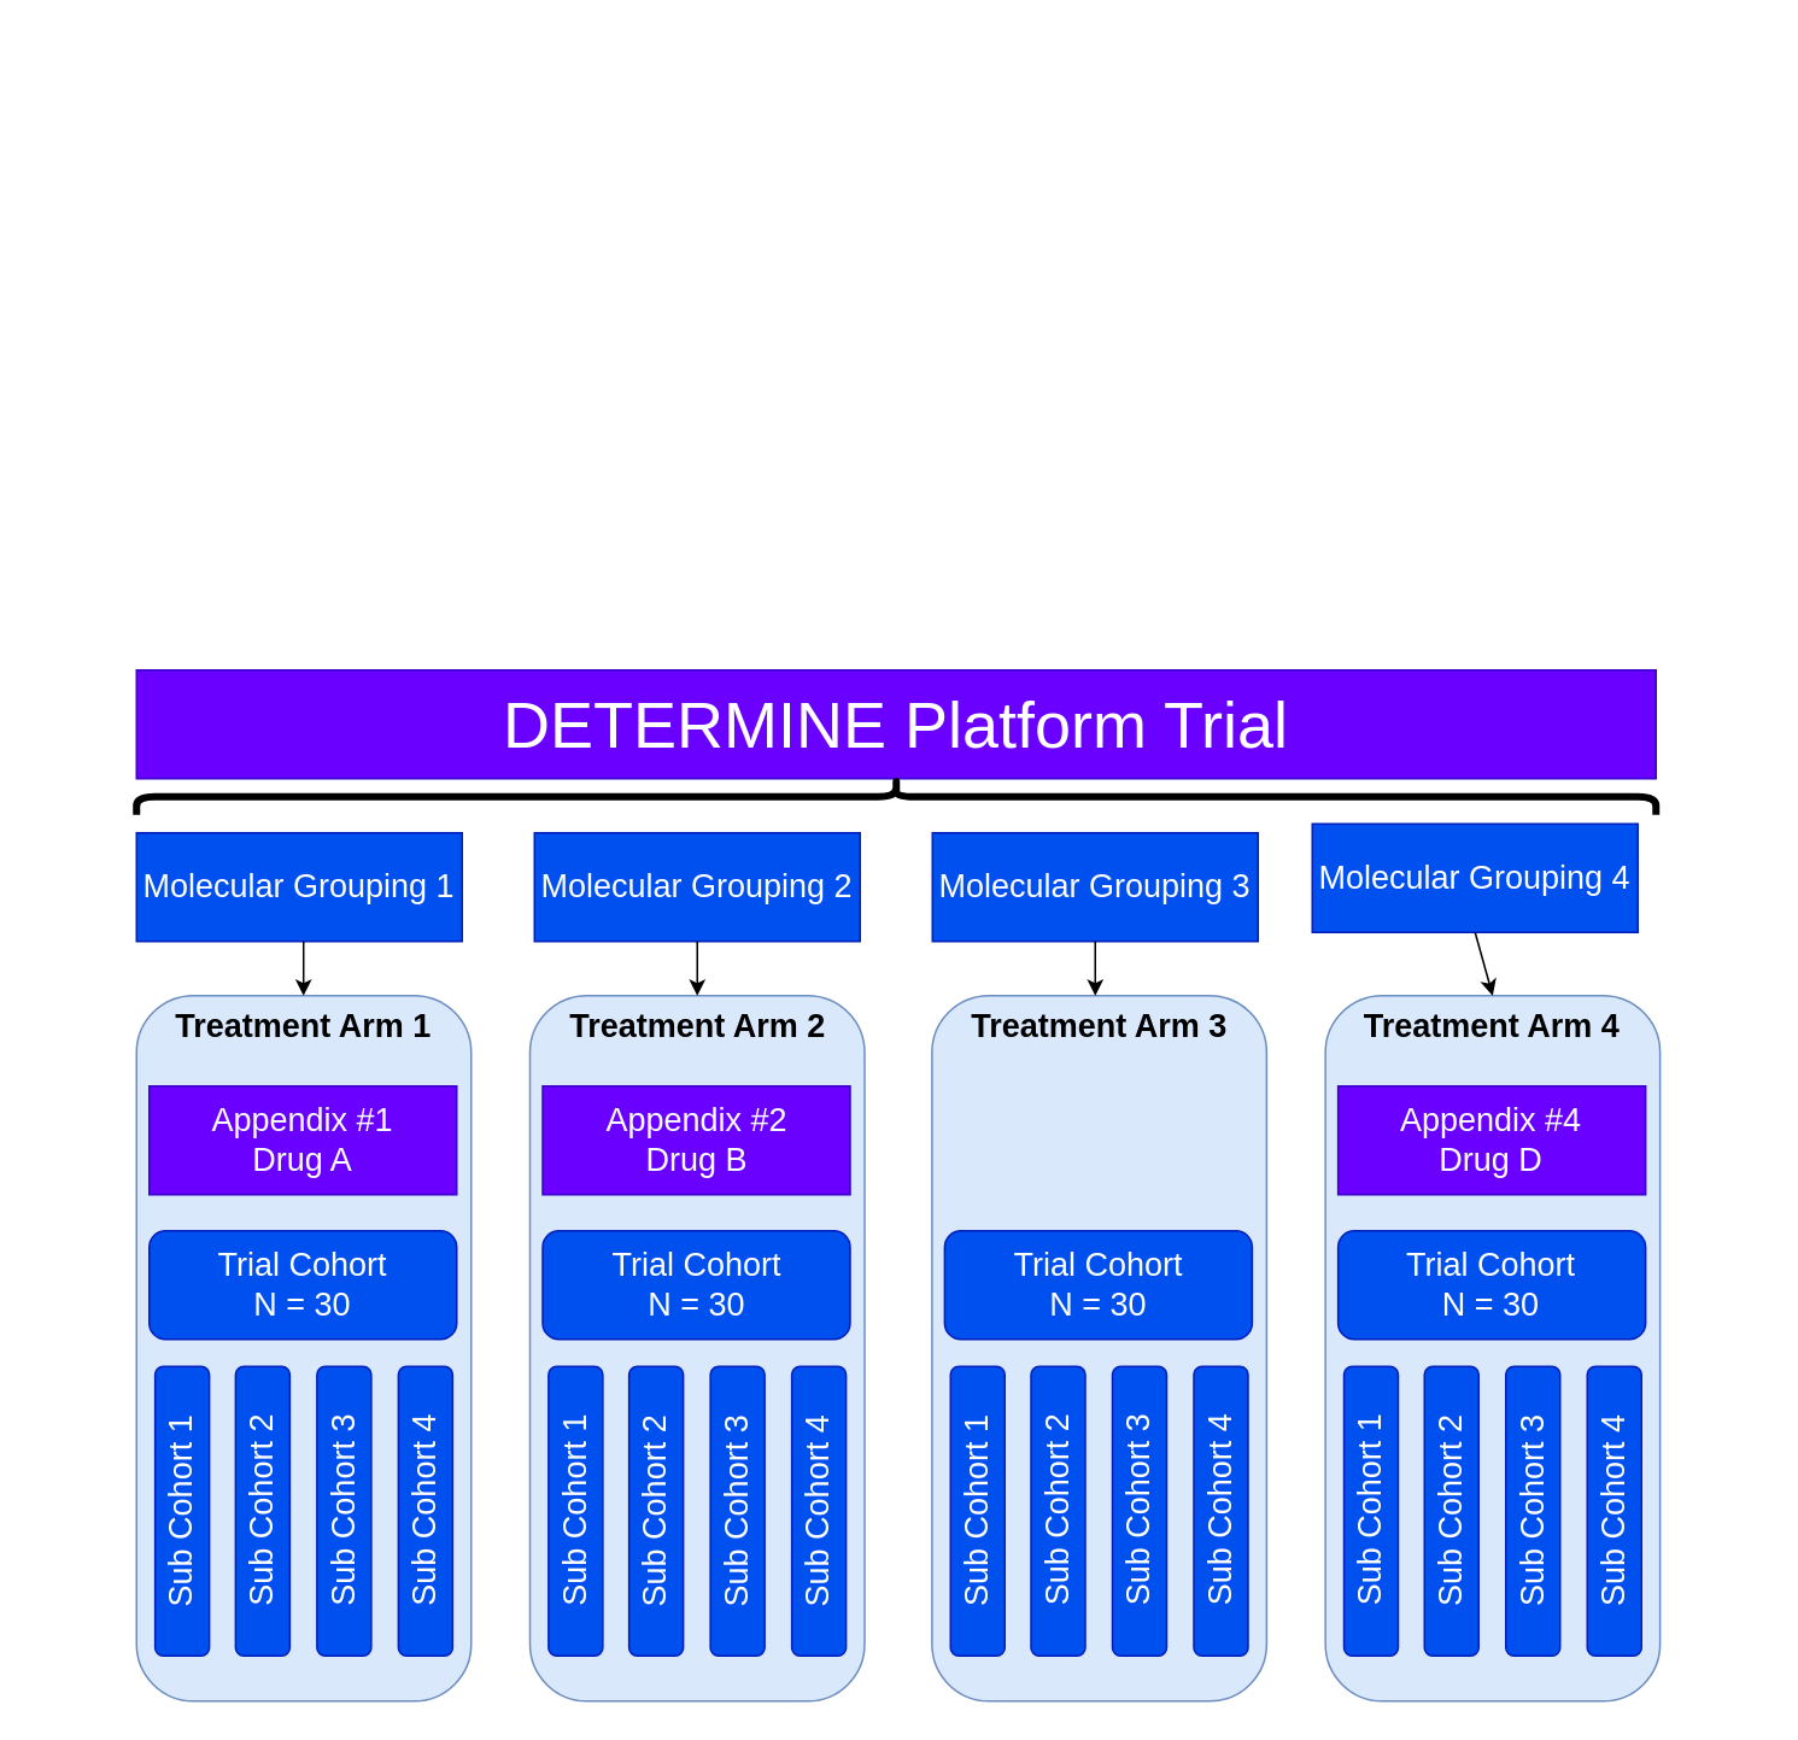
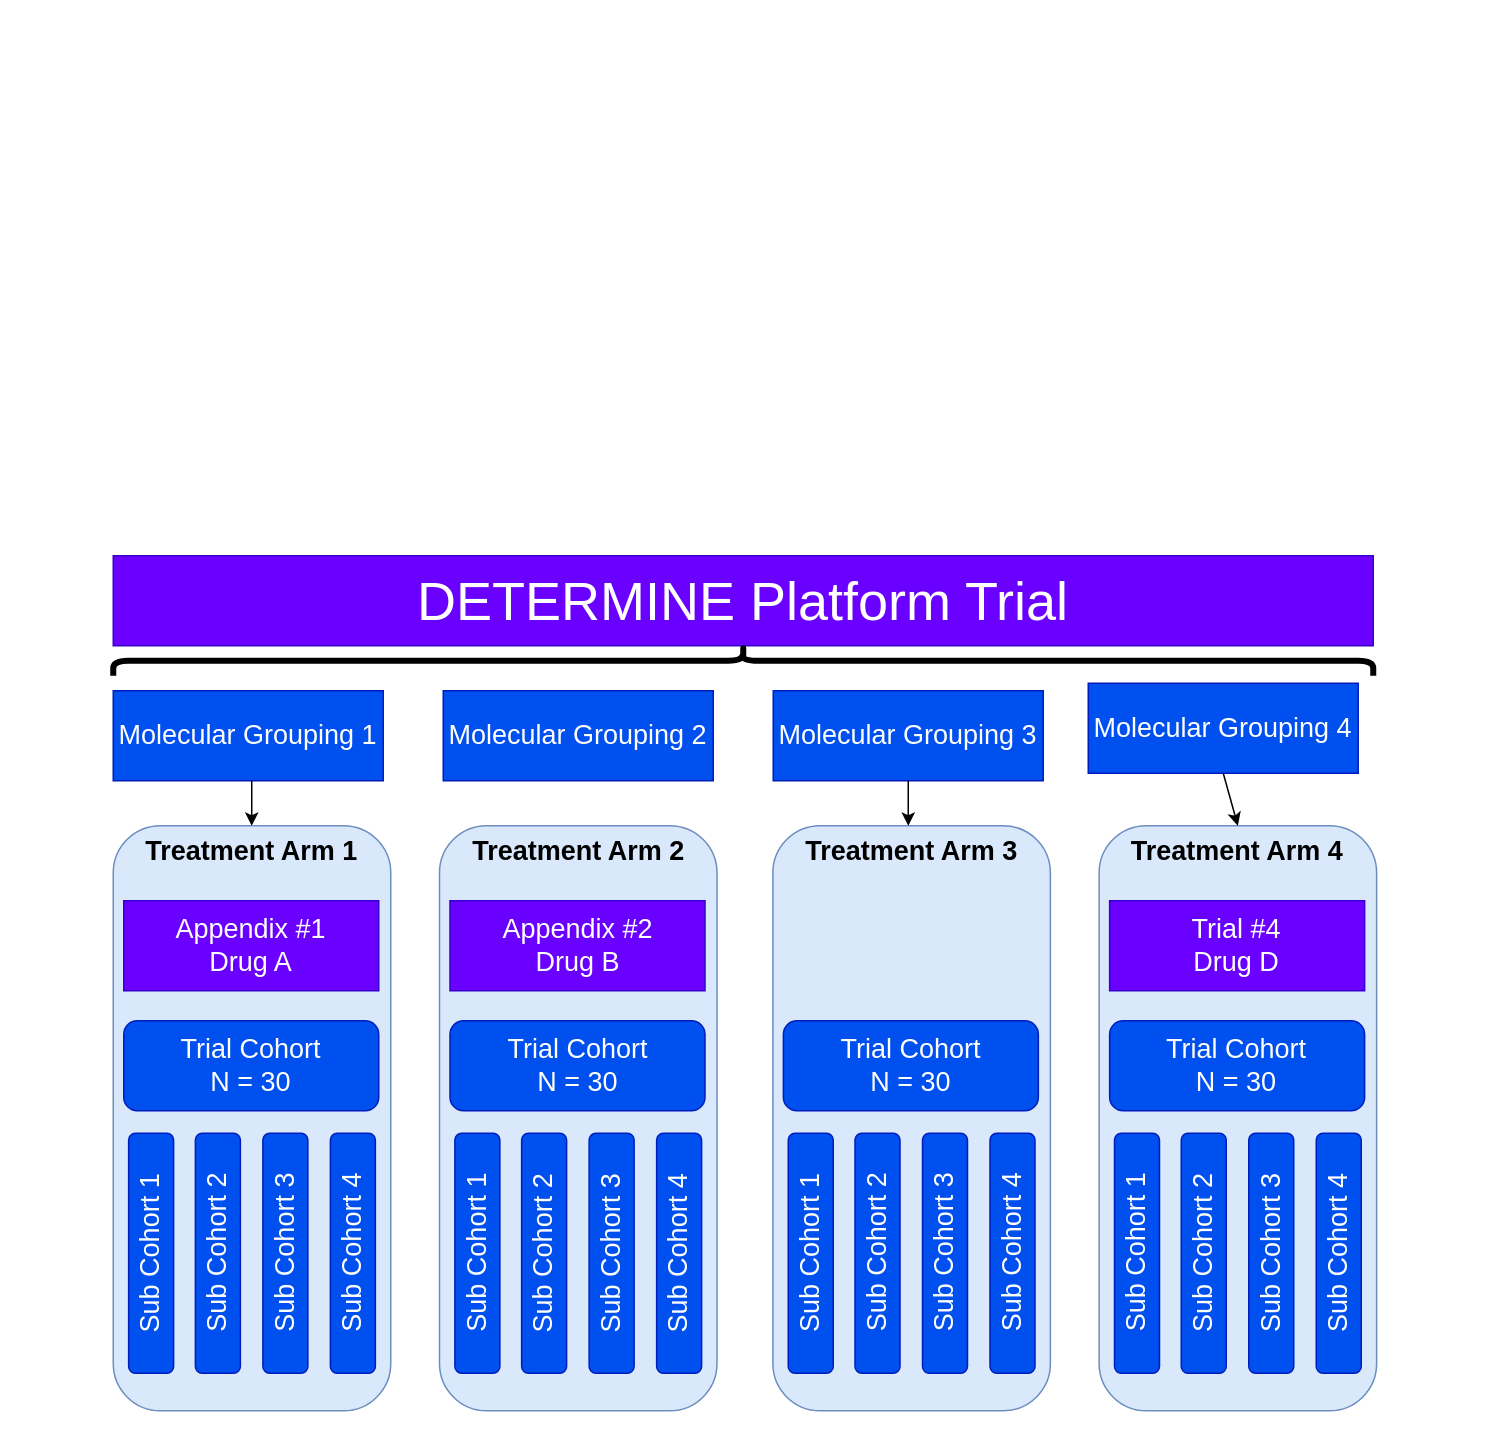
  <mxCell id="0" />
  <mxCell id="1" parent="0" />
  <mxCell id="2" value="DETERMINE Platform Trial" style="rounded=0;whiteSpace=wrap;html=1;fontSize=36;fillColor=#6a00ff;fontColor=#ffffff;strokeColor=#3700CC;" vertex="1" parent="1"><mxGeometry x="75" y="370" width="840" height="60" as="geometry" /></mxCell>
  <mxCell id="3" value="Molecular Grouping 1" style="rounded=0;whiteSpace=wrap;html=1;fillColor=#0050ef;fontColor=#ffffff;strokeColor=#001DBC;fontSize=18;" vertex="1" parent="1"><mxGeometry x="75" y="460" width="180" height="60" as="geometry" /></mxCell>
  <mxCell id="4" value="Molecular Grouping 2" style="rounded=0;whiteSpace=wrap;html=1;fillColor=#0050ef;fontColor=#ffffff;strokeColor=#001DBC;fontSize=18;" vertex="1" parent="1"><mxGeometry x="295" y="460" width="180" height="60" as="geometry" /></mxCell>
  <mxCell id="5" value="Molecular Grouping 3" style="rounded=0;whiteSpace=wrap;html=1;fillColor=#0050ef;fontColor=#ffffff;strokeColor=#001DBC;fontSize=18;" vertex="1" parent="1"><mxGeometry x="515" y="460" width="180" height="60" as="geometry" /></mxCell>
  <mxCell id="6" value="Molecular Grouping 4" style="rounded=0;whiteSpace=wrap;html=1;fillColor=#0050ef;fontColor=#ffffff;strokeColor=#001DBC;fontSize=18;" vertex="1" parent="1"><mxGeometry x="725" y="455" width="180" height="60" as="geometry" /></mxCell>
  <mxCell id="7" value="&lt;b&gt;Treatment Arm 1&lt;/b&gt;" style="rounded=1;whiteSpace=wrap;html=1;fontSize=18;labelPosition=center;verticalLabelPosition=middle;align=center;verticalAlign=top;arcSize=17;horizontal=1;fillColor=#dae8fc;strokeColor=#6c8ebf;" vertex="1" parent="1"><mxGeometry x="75" y="550" width="185" height="390" as="geometry" /></mxCell>
  <mxCell id="8" value="Appendix #1 &lt;br&gt;Drug A" style="rounded=0;whiteSpace=wrap;html=1;fontSize=18;fillColor=#6a00ff;fontColor=#ffffff;strokeColor=#3700CC;" vertex="1" parent="1"><mxGeometry x="82" y="600" width="170" height="60" as="geometry" /></mxCell>
  <mxCell id="9" value="Trial Cohort&lt;br style=&quot;font-size: 18px;&quot;&gt;N = 30" style="rounded=1;whiteSpace=wrap;html=1;fontSize=18;fillColor=#0050ef;fontColor=#ffffff;strokeColor=#001DBC;" vertex="1" parent="1"><mxGeometry x="82" y="680" width="170" height="60" as="geometry" /></mxCell>
  <mxCell id="10" value="Sub Cohort 1" style="rounded=1;whiteSpace=wrap;html=1;rotation=-90;fillColor=#0050ef;fontColor=#ffffff;strokeColor=#001DBC;fontSize=18;" vertex="1" parent="1"><mxGeometry x="20.25" y="820" width="160" height="30" as="geometry" /></mxCell>
  <mxCell id="11" value="Sub Cohort 2" style="rounded=1;whiteSpace=wrap;html=1;rotation=-90;fillColor=#0050ef;fontColor=#ffffff;strokeColor=#001DBC;fontSize=18;" vertex="1" parent="1"><mxGeometry x="64.75" y="820" width="160" height="30" as="geometry" /></mxCell>
  <mxCell id="12" value="Sub Cohort 3" style="rounded=1;whiteSpace=wrap;html=1;rotation=-90;fillColor=#0050ef;fontColor=#ffffff;strokeColor=#001DBC;fontSize=18;" vertex="1" parent="1"><mxGeometry x="109.75" y="820" width="160" height="30" as="geometry" /></mxCell>
  <mxCell id="13" value="Sub Cohort 4" style="rounded=1;whiteSpace=wrap;html=1;rotation=-90;fillColor=#0050ef;fontColor=#ffffff;strokeColor=#001DBC;fontSize=18;" vertex="1" parent="1"><mxGeometry x="154.75" y="820" width="160" height="30" as="geometry" /></mxCell>
  <mxCell id="14" value="&lt;b&gt;Treatment Arm 2&lt;/b&gt;" style="rounded=1;whiteSpace=wrap;html=1;fontSize=18;labelPosition=center;verticalLabelPosition=middle;align=center;verticalAlign=top;arcSize=17;horizontal=1;fillColor=#dae8fc;strokeColor=#6c8ebf;" vertex="1" parent="1"><mxGeometry x="292.5" y="550" width="185" height="390" as="geometry" /></mxCell>
  <mxCell id="15" value="Appendix #2 &lt;br&gt;Drug B" style="rounded=0;whiteSpace=wrap;html=1;fontSize=18;fillColor=#6a00ff;fontColor=#ffffff;strokeColor=#3700CC;" vertex="1" parent="1"><mxGeometry x="299.5" y="600" width="170" height="60" as="geometry" /></mxCell>
  <mxCell id="16" value="Trial Cohort&lt;br style=&quot;font-size: 18px;&quot;&gt;N = 30" style="rounded=1;whiteSpace=wrap;html=1;fontSize=18;fillColor=#0050ef;fontColor=#ffffff;strokeColor=#001DBC;" vertex="1" parent="1"><mxGeometry x="299.5" y="680" width="170" height="60" as="geometry" /></mxCell>
  <mxCell id="17" value="Sub Cohort 1" style="rounded=1;whiteSpace=wrap;html=1;rotation=-90;fillColor=#0050ef;fontColor=#ffffff;strokeColor=#001DBC;fontSize=18;" vertex="1" parent="1"><mxGeometry x="237.75" y="820" width="160" height="30" as="geometry" /></mxCell>
  <mxCell id="18" value="Sub Cohort 2" style="rounded=1;whiteSpace=wrap;html=1;rotation=-90;fillColor=#0050ef;fontColor=#ffffff;strokeColor=#001DBC;fontSize=18;" vertex="1" parent="1"><mxGeometry x="282.25" y="820" width="160" height="30" as="geometry" /></mxCell>
  <mxCell id="19" value="Sub Cohort 3" style="rounded=1;whiteSpace=wrap;html=1;rotation=-90;fillColor=#0050ef;fontColor=#ffffff;strokeColor=#001DBC;fontSize=18;" vertex="1" parent="1"><mxGeometry x="327.25" y="820" width="160" height="30" as="geometry" /></mxCell>
  <mxCell id="20" value="Sub Cohort 4" style="rounded=1;whiteSpace=wrap;html=1;rotation=-90;fillColor=#0050ef;fontColor=#ffffff;strokeColor=#001DBC;fontSize=18;" vertex="1" parent="1"><mxGeometry x="372.25" y="820" width="160" height="30" as="geometry" /></mxCell>
  <mxCell id="21" value="&lt;b&gt;Treatment Arm 3&lt;/b&gt;" style="rounded=1;whiteSpace=wrap;html=1;fontSize=18;labelPosition=center;verticalLabelPosition=middle;align=center;verticalAlign=top;arcSize=17;horizontal=1;fillColor=#dae8fc;strokeColor=#6c8ebf;" vertex="1" parent="1"><mxGeometry x="514.75" y="550" width="185" height="390" as="geometry" /></mxCell>
  <mxCell id="22" value="Trial Cohort&lt;br style=&quot;font-size: 18px;&quot;&gt;N = 30" style="rounded=1;whiteSpace=wrap;html=1;fontSize=18;fillColor=#0050ef;fontColor=#ffffff;strokeColor=#001DBC;" vertex="1" parent="1"><mxGeometry x="521.75" y="680" width="170" height="60" as="geometry" /></mxCell>
  <mxCell id="23" value="Sub Cohort 1" style="rounded=1;whiteSpace=wrap;html=1;rotation=-90;fillColor=#0050ef;fontColor=#ffffff;strokeColor=#001DBC;fontSize=18;" vertex="1" parent="1"><mxGeometry x="460" y="820" width="160" height="30" as="geometry" /></mxCell>
  <mxCell id="24" value="Sub Cohort 2" style="rounded=1;whiteSpace=wrap;html=1;rotation=-90;fillColor=#0050ef;fontColor=#ffffff;strokeColor=#001DBC;fontSize=18;" vertex="1" parent="1"><mxGeometry x="504.5" y="820" width="160" height="30" as="geometry" /></mxCell>
  <mxCell id="25" value="Sub Cohort 3" style="rounded=1;whiteSpace=wrap;html=1;rotation=-90;fillColor=#0050ef;fontColor=#ffffff;strokeColor=#001DBC;fontSize=18;" vertex="1" parent="1"><mxGeometry x="549.5" y="820" width="160" height="30" as="geometry" /></mxCell>
  <mxCell id="26" value="Sub Cohort 4" style="rounded=1;whiteSpace=wrap;html=1;rotation=-90;fillColor=#0050ef;fontColor=#ffffff;strokeColor=#001DBC;fontSize=18;" vertex="1" parent="1"><mxGeometry x="594.5" y="820" width="160" height="30" as="geometry" /></mxCell>
  <mxCell id="27" value="&lt;b&gt;Treatment Arm 4&lt;/b&gt;" style="rounded=1;whiteSpace=wrap;html=1;fontSize=18;labelPosition=center;verticalLabelPosition=middle;align=center;verticalAlign=top;arcSize=17;horizontal=1;fillColor=#dae8fc;strokeColor=#6c8ebf;" vertex="1" parent="1"><mxGeometry x="732.25" y="550" width="185" height="390" as="geometry" /></mxCell>
- <mxCell id="28" value="Appendix #4&lt;br&gt;Drug D" style="rounded=0;whiteSpace=wrap;html=1;fontSize=18;fillColor=#6a00ff;fontColor=#ffffff;strokeColor=#3700CC;" vertex="1" parent="1"><mxGeometry x="739.25" y="600" width="170" height="60" as="geometry" /></mxCell>
+ <mxCell id="28" value="Trial #4&lt;br&gt;Drug D" style="rounded=0;whiteSpace=wrap;html=1;fontSize=18;fillColor=#6a00ff;fontColor=#ffffff;strokeColor=#3700CC;" vertex="1" parent="1"><mxGeometry x="739.25" y="600" width="170" height="60" as="geometry" /></mxCell>
  <mxCell id="29" value="Trial Cohort&lt;br style=&quot;font-size: 18px;&quot;&gt;N = 30" style="rounded=1;whiteSpace=wrap;html=1;fontSize=18;fillColor=#0050ef;fontColor=#ffffff;strokeColor=#001DBC;" vertex="1" parent="1"><mxGeometry x="739.25" y="680" width="170" height="60" as="geometry" /></mxCell>
  <mxCell id="30" value="Sub Cohort 1" style="rounded=1;whiteSpace=wrap;html=1;rotation=-90;fillColor=#0050ef;fontColor=#ffffff;strokeColor=#001DBC;fontSize=18;" vertex="1" parent="1"><mxGeometry x="677.5" y="820" width="160" height="30" as="geometry" /></mxCell>
  <mxCell id="31" value="Sub Cohort 2" style="rounded=1;whiteSpace=wrap;html=1;rotation=-90;fillColor=#0050ef;fontColor=#ffffff;strokeColor=#001DBC;fontSize=18;" vertex="1" parent="1"><mxGeometry x="722" y="820" width="160" height="30" as="geometry" /></mxCell>
  <mxCell id="32" value="Sub Cohort 3" style="rounded=1;whiteSpace=wrap;html=1;rotation=-90;fillColor=#0050ef;fontColor=#ffffff;strokeColor=#001DBC;fontSize=18;" vertex="1" parent="1"><mxGeometry x="767" y="820" width="160" height="30" as="geometry" /></mxCell>
  <mxCell id="33" value="Sub Cohort 4" style="rounded=1;whiteSpace=wrap;html=1;rotation=-90;fillColor=#0050ef;fontColor=#ffffff;strokeColor=#001DBC;fontSize=18;" vertex="1" parent="1"><mxGeometry x="812" y="820" width="160" height="30" as="geometry" /></mxCell>
- <mxCell id="34" value="" style="endArrow=classic;html=1;rounded=0;exitX=0.5;exitY=1;exitDx=0;exitDy=0;" edge="1" parent="1" source="4" target="14"><mxGeometry width="50" height="50" relative="1" as="geometry"><mxPoint x="175" y="530" as="sourcePoint" /><mxPoint x="175" y="560" as="targetPoint" /></mxGeometry></mxCell>
  <mxCell id="35" value="" style="endArrow=classic;html=1;rounded=0;exitX=0.5;exitY=1;exitDx=0;exitDy=0;entryX=0.488;entryY=0;entryDx=0;entryDy=0;entryPerimeter=0;" edge="1" parent="1" source="5" target="21"><mxGeometry width="50" height="50" relative="1" as="geometry"><mxPoint x="600" y="600" as="sourcePoint" /><mxPoint x="650" y="550" as="targetPoint" /></mxGeometry></mxCell>
  <mxCell id="36" value="" style="endArrow=classic;html=1;rounded=0;exitX=0.5;exitY=1;exitDx=0;exitDy=0;" edge="1" parent="1"><mxGeometry width="50" height="50" relative="1" as="geometry"><mxPoint x="167.32" y="520" as="sourcePoint" /><mxPoint x="167.32" y="550" as="targetPoint" /></mxGeometry></mxCell>
  <mxCell id="37" value="" style="endArrow=classic;html=1;rounded=0;exitX=0.5;exitY=1;exitDx=0;exitDy=0;entryX=0.5;entryY=0;entryDx=0;entryDy=0;" edge="1" parent="1" source="6" target="27"><mxGeometry width="50" height="50" relative="1" as="geometry"><mxPoint x="840" y="610" as="sourcePoint" /><mxPoint x="890" y="560" as="targetPoint" /></mxGeometry></mxCell>
  <mxCell id="38" value="" style="shape=curlyBracket;whiteSpace=wrap;html=1;rounded=1;flipH=1;labelPosition=right;verticalLabelPosition=middle;align=left;verticalAlign=middle;rotation=-90;strokeWidth=4;" vertex="1" parent="1"><mxGeometry x="485" y="20" width="20" height="840" as="geometry" /></mxCell>
